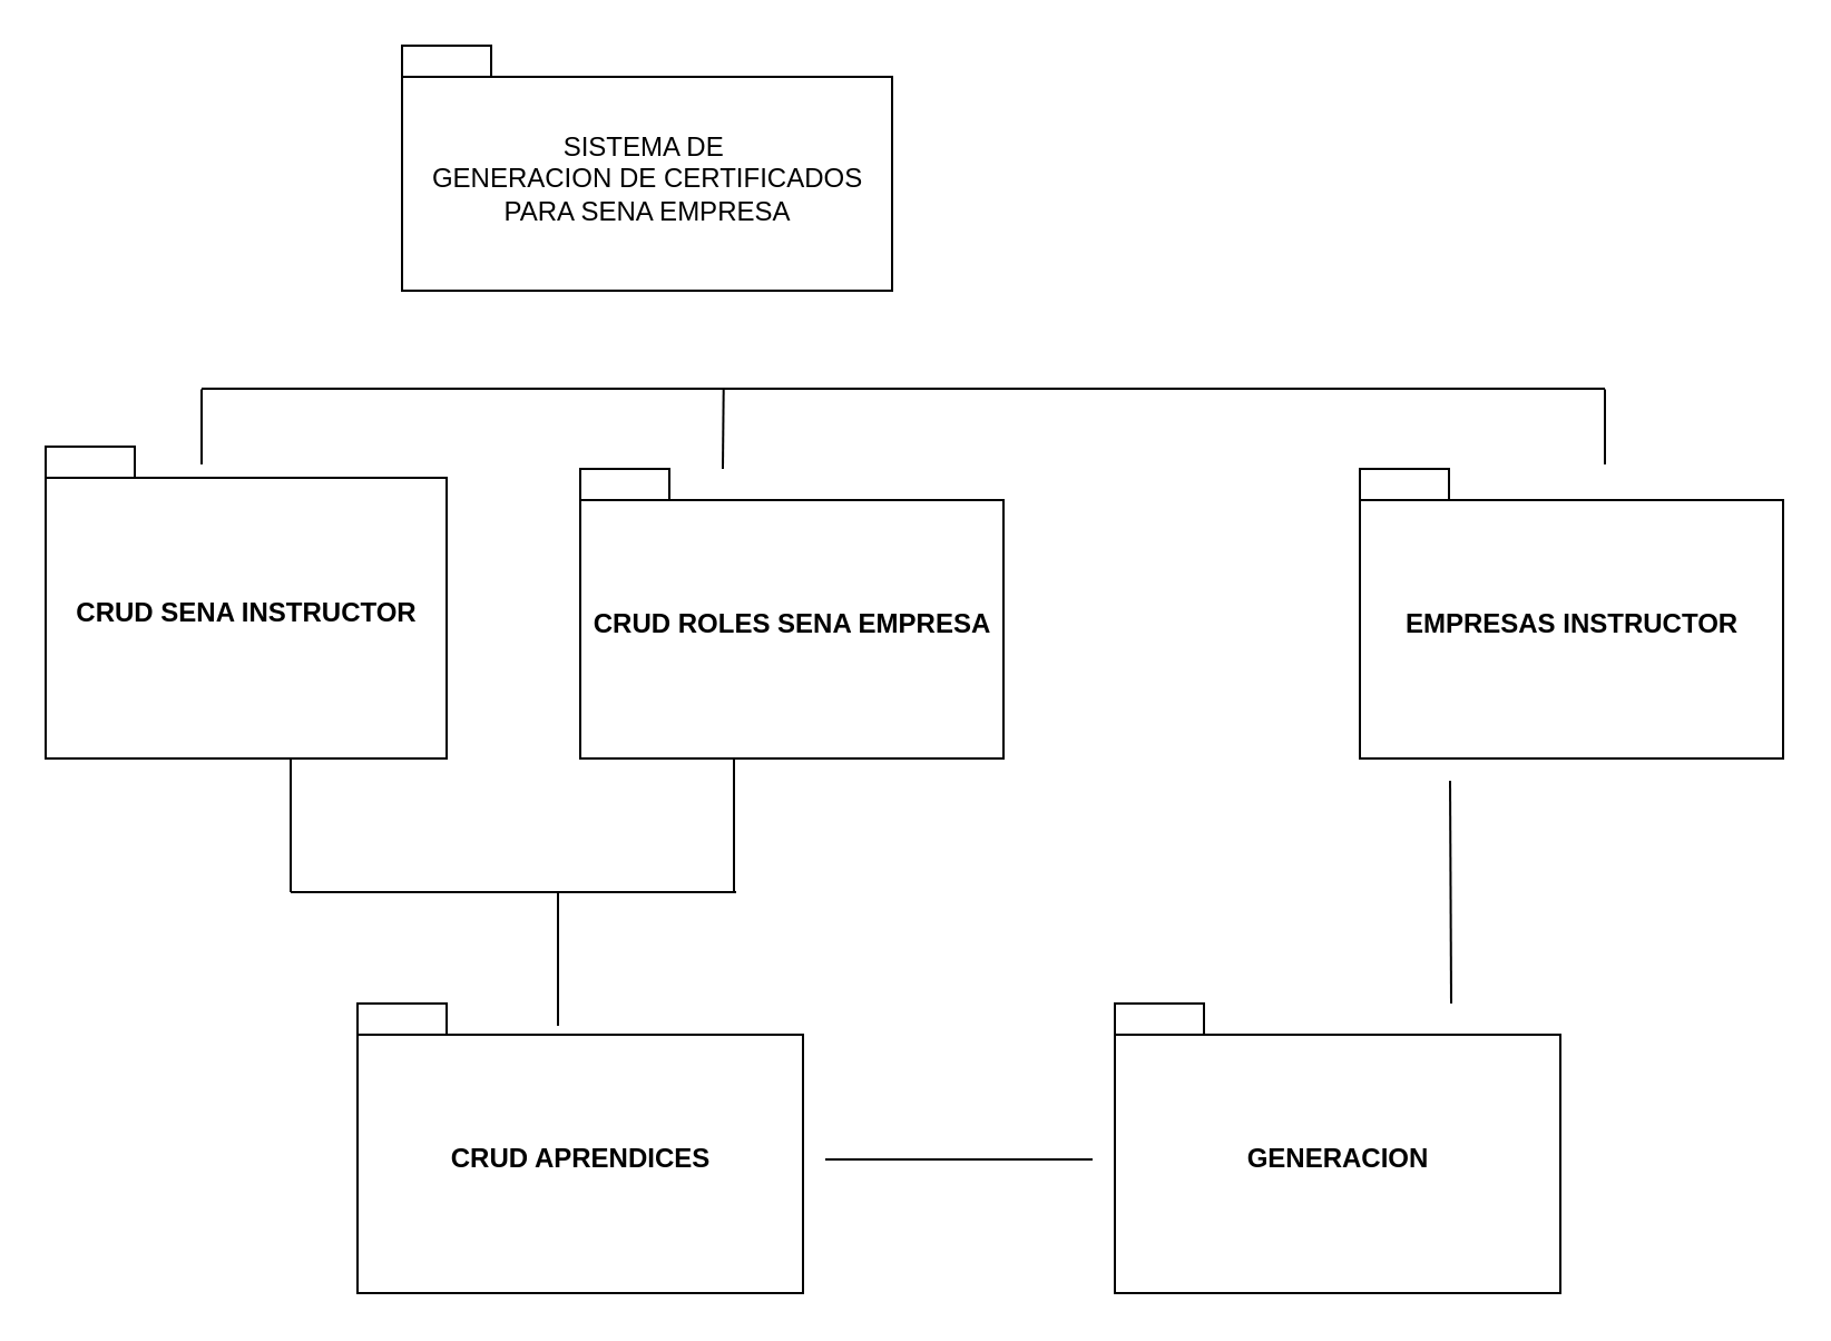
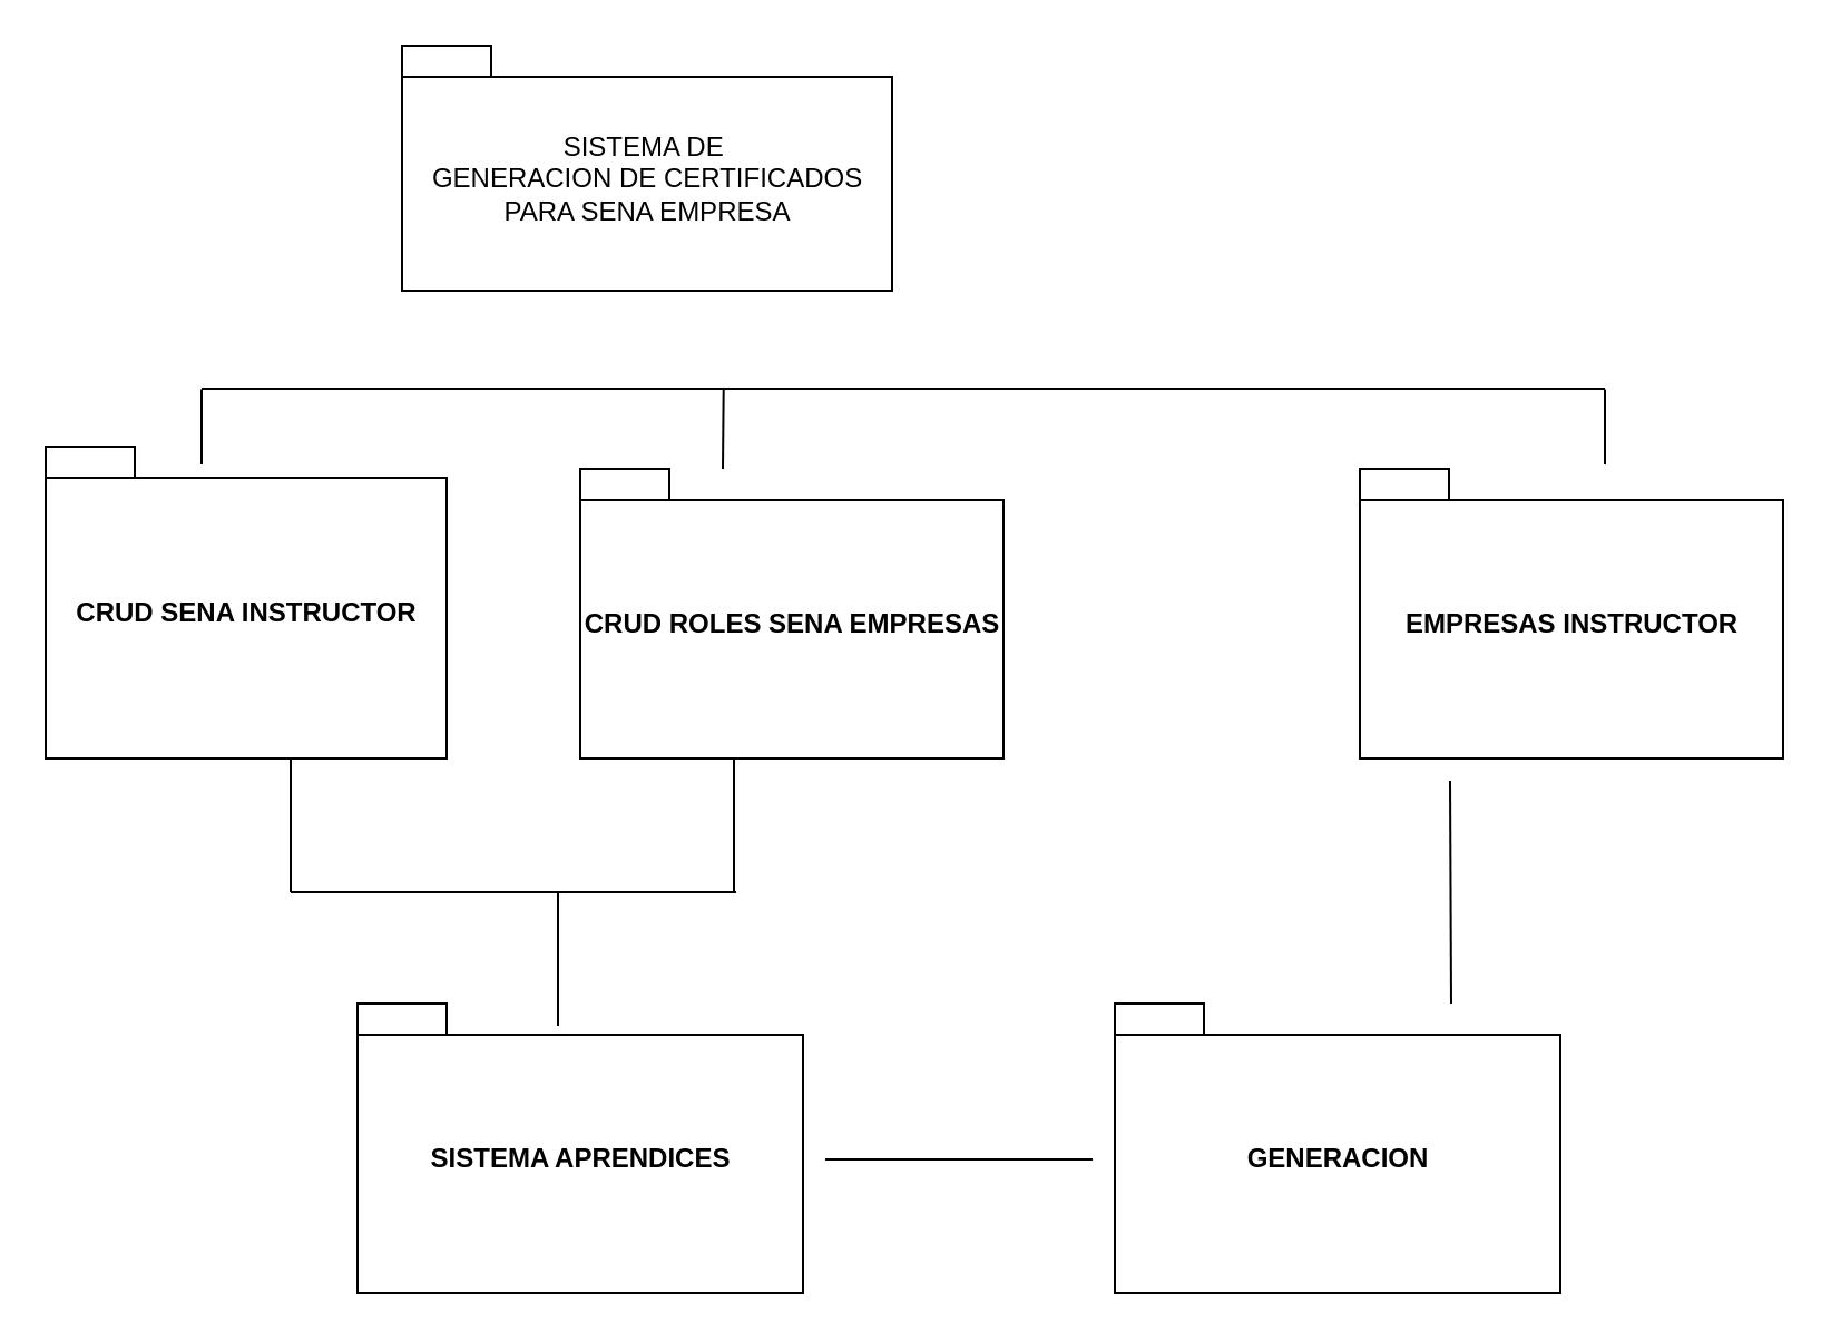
  <mxCell id="0" />
  <mxCell id="1" parent="0" />
  <mxCell id="2" value="&lt;span style=&quot;font-weight: 400;&quot;&gt;SISTEMA DE&amp;nbsp;&lt;/span&gt;&lt;br style=&quot;font-weight: 400;&quot;&gt;&lt;span style=&quot;font-weight: 400;&quot;&gt;GENERACION DE CERTIFICADOS&lt;/span&gt;&lt;br style=&quot;font-weight: 400;&quot;&gt;&lt;span style=&quot;font-weight: 400;&quot;&gt;PARA SENA EMPRESA&lt;/span&gt;" style="shape=folder;fontStyle=1;spacingTop=10;tabWidth=40;tabHeight=14;tabPosition=left;html=1;" vertex="1" parent="1"><mxGeometry x="180" y="20" width="220" height="110" as="geometry" /></mxCell>
  <mxCell id="3" value="CRUD SENA INSTRUCTOR" style="shape=folder;fontStyle=1;spacingTop=10;tabWidth=40;tabHeight=14;tabPosition=left;html=1;" vertex="1" parent="1"><mxGeometry x="20" y="200" width="180" height="140" as="geometry" /></mxCell>
- <mxCell id="4" value="CRUD APRENDICES" style="shape=folder;fontStyle=1;spacingTop=10;tabWidth=40;tabHeight=14;tabPosition=left;html=1;" vertex="1" parent="1"><mxGeometry x="160" y="450" width="200" height="130" as="geometry" /></mxCell>
- <mxCell id="5" value="CRUD ROLES SENA EMPRESA" style="shape=folder;fontStyle=1;spacingTop=10;tabWidth=40;tabHeight=14;tabPosition=left;html=1;" vertex="1" parent="1"><mxGeometry x="260" y="210" width="190" height="130" as="geometry" /></mxCell>
+ <mxCell id="4" value="SISTEMA APRENDICES" style="shape=folder;fontStyle=1;spacingTop=10;tabWidth=40;tabHeight=14;tabPosition=left;html=1;" vertex="1" parent="1"><mxGeometry x="160" y="450" width="200" height="130" as="geometry" /></mxCell>
+ <mxCell id="5" value="CRUD ROLES SENA EMPRESAS" style="shape=folder;fontStyle=1;spacingTop=10;tabWidth=40;tabHeight=14;tabPosition=left;html=1;" vertex="1" parent="1"><mxGeometry x="260" y="210" width="190" height="130" as="geometry" /></mxCell>
  <mxCell id="6" value="EMPRESAS INSTRUCTOR" style="shape=folder;fontStyle=1;spacingTop=10;tabWidth=40;tabHeight=14;tabPosition=left;html=1;" vertex="1" parent="1"><mxGeometry x="610" y="210" width="190" height="130" as="geometry" /></mxCell>
  <mxCell id="7" value="GENERACION" style="shape=folder;fontStyle=1;spacingTop=10;tabWidth=40;tabHeight=14;tabPosition=left;html=1;" vertex="1" parent="1"><mxGeometry x="500" y="450" width="200" height="130" as="geometry" /></mxCell>
  <mxCell id="8" value="" style="line;strokeWidth=1;fillColor=none;align=left;verticalAlign=middle;spacingTop=-1;spacingLeft=3;spacingRight=3;rotatable=0;labelPosition=right;points=[];portConstraint=eastwest;strokeColor=inherit;" vertex="1" parent="1"><mxGeometry x="90" y="170" width="630" height="8" as="geometry" /></mxCell>
  <mxCell id="9" value="" style="endArrow=none;html=1;rounded=0;entryX=0;entryY=0.525;entryDx=0;entryDy=0;entryPerimeter=0;" edge="1" parent="1" target="8"><mxGeometry width="50" height="50" relative="1" as="geometry"><mxPoint x="90" y="208" as="sourcePoint" /><mxPoint x="90" y="178" as="targetPoint" /><Array as="points"><mxPoint x="90" y="180" /></Array></mxGeometry></mxCell>
  <mxCell id="10" value="" style="endArrow=none;html=1;rounded=0;entryX=0.372;entryY=0.442;entryDx=0;entryDy=0;entryPerimeter=0;" edge="1" parent="1" target="8"><mxGeometry width="50" height="50" relative="1" as="geometry"><mxPoint x="324" y="210" as="sourcePoint" /><mxPoint y="178" as="targetPoint" x="330" /></mxGeometry></mxCell>
  <mxCell id="11" value="" style="endArrow=none;html=1;rounded=0;entryX=1;entryY=0.525;entryDx=0;entryDy=0;entryPerimeter=0;" edge="1" parent="1" target="8"><mxGeometry width="50" height="50" relative="1" as="geometry"><mxPoint x="720" y="208" as="sourcePoint" /><mxPoint x="720" y="178" as="targetPoint" /></mxGeometry></mxCell>
  <mxCell id="12" value="" style="endArrow=none;html=1;rounded=0;" edge="1" parent="1"><mxGeometry width="50" height="50" relative="1" as="geometry"><mxPoint x="130" y="400" as="sourcePoint" /><mxPoint y="400" as="targetPoint" x="330" /></mxGeometry></mxCell>
  <mxCell id="13" value="" style="endArrow=none;html=1;rounded=0;" edge="1" parent="1"><mxGeometry width="50" height="50" relative="1" as="geometry"><mxPoint x="130" y="400" as="sourcePoint" /><mxPoint x="130" y="340" as="targetPoint" /></mxGeometry></mxCell>
  <mxCell id="14" value="" style="endArrow=none;html=1;rounded=0;" edge="1" parent="1"><mxGeometry width="50" height="50" relative="1" as="geometry"><mxPoint x="329" y="400" as="sourcePoint" /><mxPoint x="329" y="340" as="targetPoint" /></mxGeometry></mxCell>
  <mxCell id="15" value="" style="endArrow=none;html=1;rounded=0;" edge="1" parent="1"><mxGeometry width="50" height="50" relative="1" as="geometry"><mxPoint x="250" y="460" as="sourcePoint" /><mxPoint x="250" y="400" as="targetPoint" /></mxGeometry></mxCell>
  <mxCell id="16" value="" style="endArrow=none;html=1;rounded=0;" edge="1" parent="1"><mxGeometry width="50" height="50" relative="1" as="geometry"><mxPoint x="651" y="450" as="sourcePoint" /><mxPoint x="650.5" y="350" as="targetPoint" /></mxGeometry></mxCell>
  <mxCell id="17" value="" style="endArrow=none;html=1;rounded=0;" edge="1" parent="1"><mxGeometry width="50" height="50" relative="1" as="geometry"><mxPoint x="370" y="520" as="sourcePoint" /><mxPoint x="490" y="520" as="targetPoint" /></mxGeometry></mxCell>
